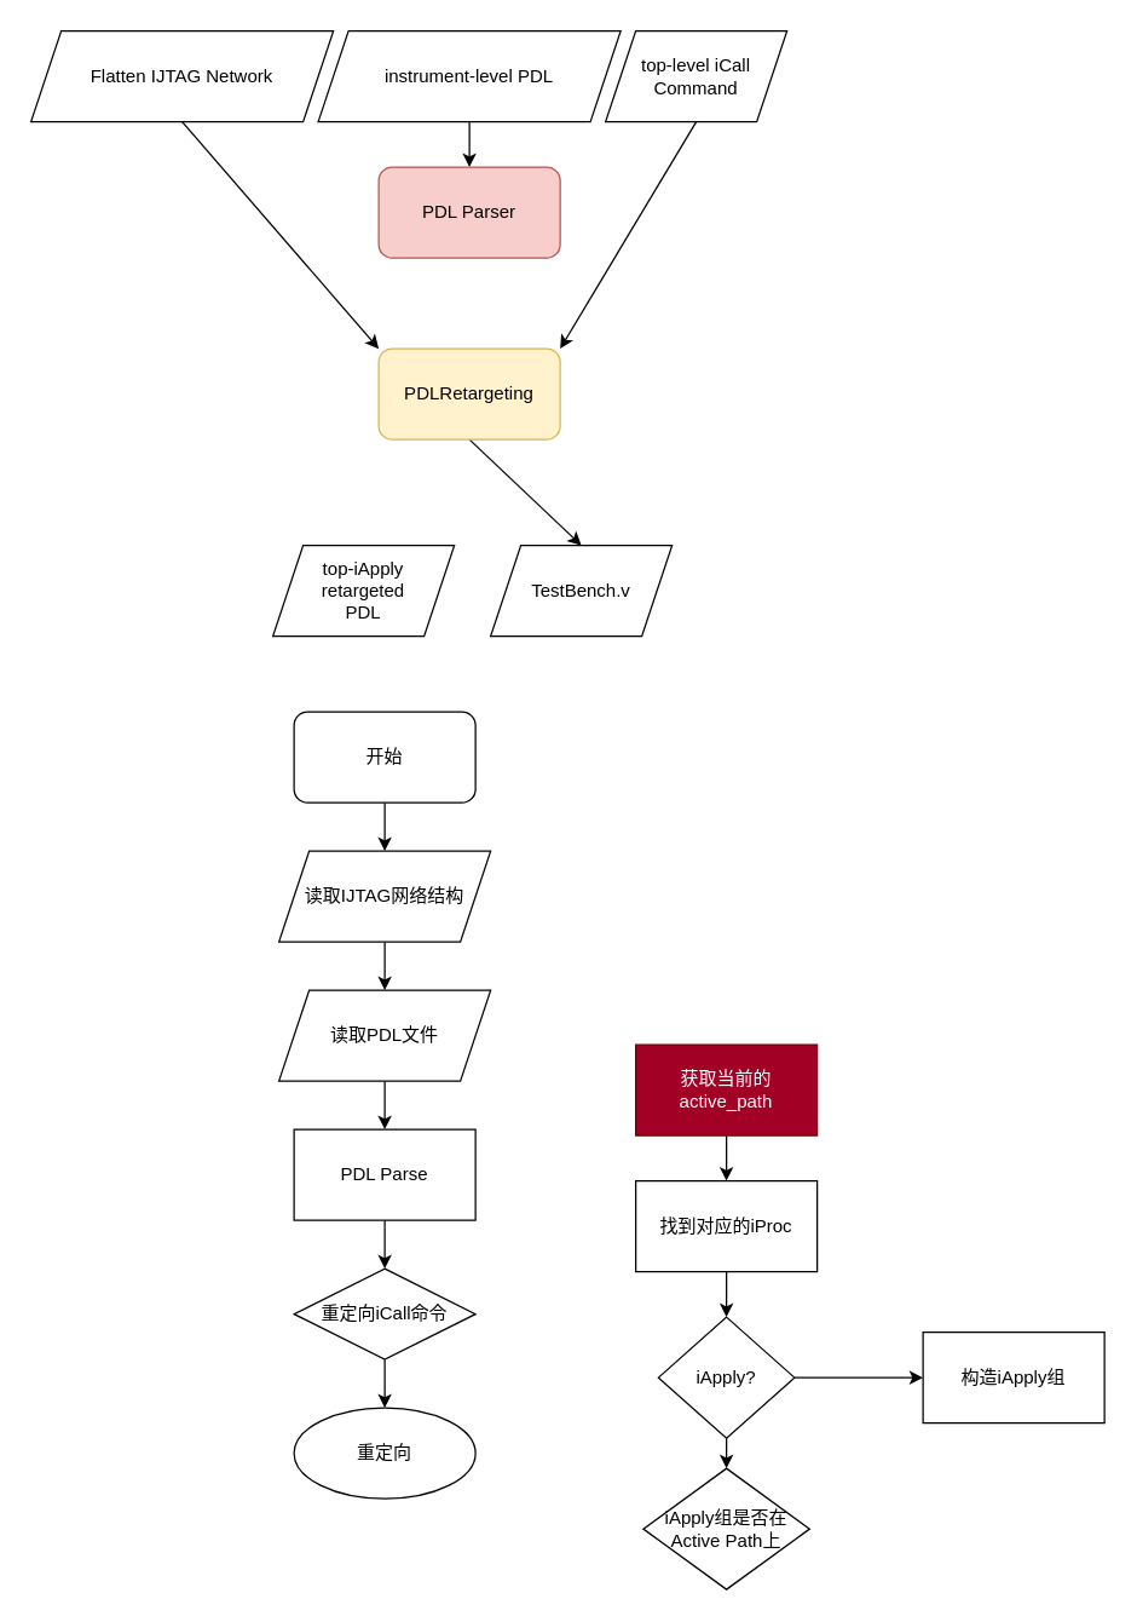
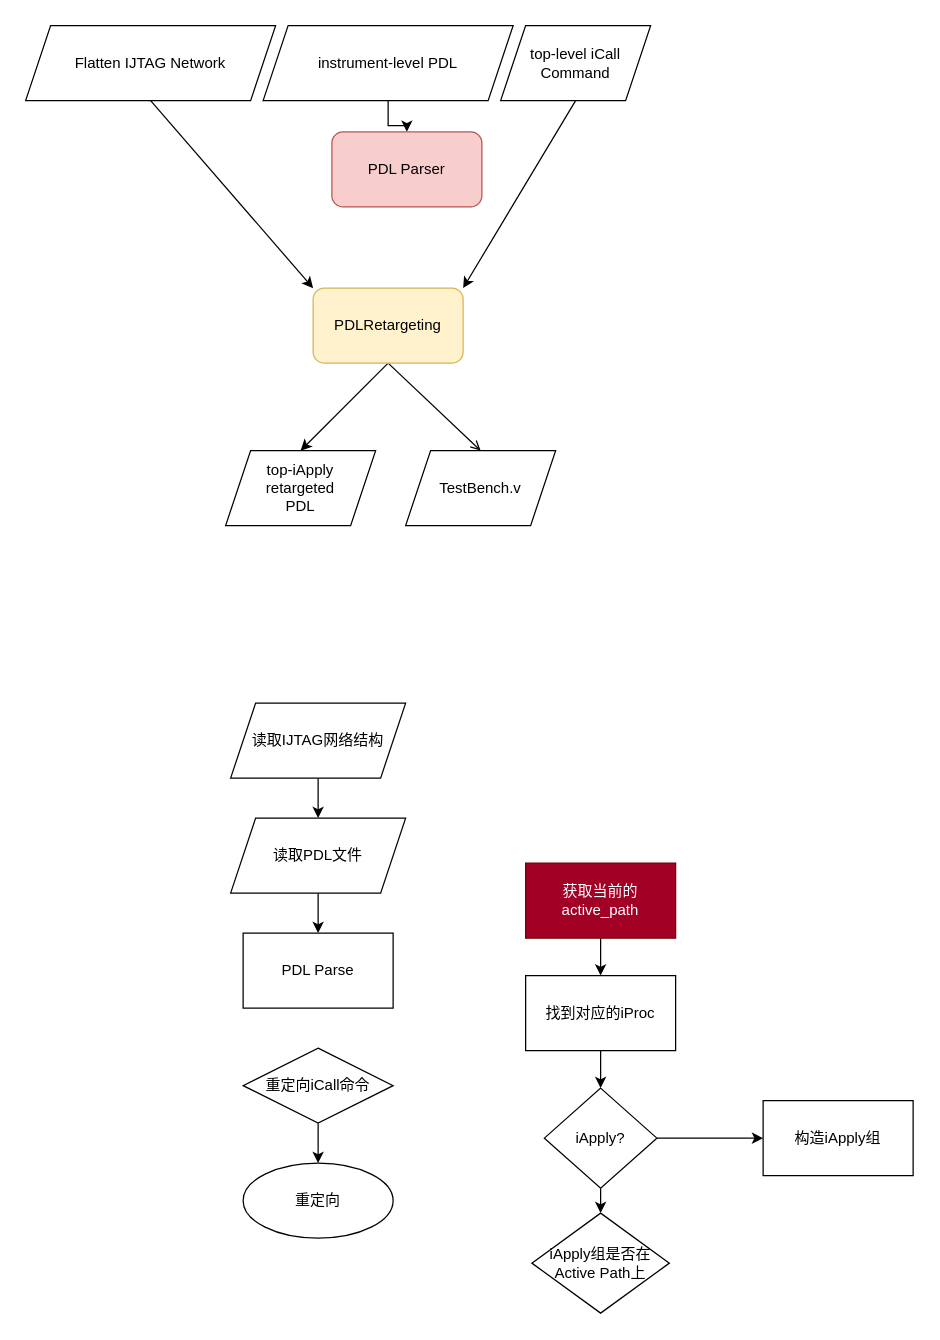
  <mxCell id="0" />
  <mxCell id="1" parent="0" />
  <mxCell id="2" style="rounded=0;orthogonalLoop=1;jettySize=auto;html=1;exitX=0.5;exitY=1;exitDx=0;exitDy=0;entryX=0;entryY=0;entryDx=0;entryDy=0;" edge="1" parent="1" source="3" target="9"><mxGeometry relative="1" as="geometry" /></mxCell>
  <mxCell id="3" value="Flatten IJTAG Network" style="shape=parallelogram;perimeter=parallelogramPerimeter;whiteSpace=wrap;html=1;fixedSize=1;" vertex="1" parent="1"><mxGeometry x="20" y="20" width="200" height="60" as="geometry" /></mxCell>
  <mxCell id="4" style="edgeStyle=orthogonalEdgeStyle;rounded=0;orthogonalLoop=1;jettySize=auto;html=1;exitX=0.5;exitY=1;exitDx=0;exitDy=0;" edge="1" parent="1" source="5" target="6"><mxGeometry relative="1" as="geometry" /></mxCell>
  <mxCell id="5" value="instrument-level PDL" style="shape=parallelogram;perimeter=parallelogramPerimeter;whiteSpace=wrap;html=1;fixedSize=1;" vertex="1" parent="1"><mxGeometry x="210" y="20" width="200" height="60" as="geometry" /></mxCell>
- <mxCell id="6" value="PDL Parser" style="rounded=1;whiteSpace=wrap;html=1;fillColor=#f8cecc;strokeColor=#b85450;" vertex="1" parent="1"><mxGeometry x="250" y="110" width="120" height="60" as="geometry" /></mxCell>
- <mxCell id="8" style="edgeStyle=none;rounded=0;orthogonalLoop=1;jettySize=auto;html=1;exitX=0.5;exitY=1;exitDx=0;exitDy=0;entryX=0.5;entryY=0;entryDx=0;entryDy=0;" edge="1" parent="1" source="9" target="13"><mxGeometry relative="1" as="geometry" /></mxCell>
+ <mxCell id="6" value="PDL Parser" style="rounded=1;whiteSpace=wrap;html=1;fillColor=#f8cecc;strokeColor=#b85450;" vertex="1" parent="1"><mxGeometry x="265" y="105" width="120" height="60" as="geometry" /></mxCell>
+ <mxCell id="7" style="edgeStyle=none;rounded=0;orthogonalLoop=1;jettySize=auto;html=1;exitX=0.5;exitY=1;exitDx=0;exitDy=0;entryX=0.5;entryY=0;entryDx=0;entryDy=0;" edge="1" parent="1" source="9" target="12"><mxGeometry relative="1" as="geometry"><mxPoint x="230" y="340" as="targetPoint" /></mxGeometry></mxCell>
+ <mxCell id="8" style="edgeStyle=none;rounded=0;orthogonalLoop=1;jettySize=auto;html=1;exitX=0.5;exitY=1;exitDx=0;exitDy=0;entryX=0.5;entryY=0;entryDx=0;entryDy=0;endArrow=open;" edge="1" parent="1" source="9" target="13"><mxGeometry relative="1" as="geometry" /></mxCell>
  <mxCell id="9" value="PDLRetargeting" style="rounded=1;whiteSpace=wrap;html=1;fillColor=#fff2cc;strokeColor=#d6b656;" vertex="1" parent="1"><mxGeometry x="250" y="230" width="120" height="60" as="geometry" /></mxCell>
  <mxCell id="10" style="edgeStyle=none;rounded=0;orthogonalLoop=1;jettySize=auto;html=1;exitX=0.5;exitY=1;exitDx=0;exitDy=0;entryX=1;entryY=0;entryDx=0;entryDy=0;" edge="1" parent="1" source="11" target="9"><mxGeometry relative="1" as="geometry" /></mxCell>
  <mxCell id="11" value="top-level iCall Command" style="shape=parallelogram;perimeter=parallelogramPerimeter;whiteSpace=wrap;html=1;fixedSize=1;" vertex="1" parent="1"><mxGeometry x="400" y="20" width="120" height="60" as="geometry" /></mxCell>
  <mxCell id="12" value="top-iApply&lt;br&gt;retargeted&lt;br&gt;PDL" style="shape=parallelogram;perimeter=parallelogramPerimeter;whiteSpace=wrap;html=1;fixedSize=1;" vertex="1" parent="1"><mxGeometry x="180" y="360" width="120" height="60" as="geometry" /></mxCell>
  <mxCell id="13" value="TestBench.v" style="shape=parallelogram;perimeter=parallelogramPerimeter;whiteSpace=wrap;html=1;fixedSize=1;" vertex="1" parent="1"><mxGeometry x="324" y="360" width="120" height="60" as="geometry" /></mxCell>
- <mxCell id="14" style="edgeStyle=none;rounded=0;orthogonalLoop=1;jettySize=auto;html=1;exitX=0.5;exitY=1;exitDx=0;exitDy=0;" edge="1" parent="1" source="15" target="17"><mxGeometry relative="1" as="geometry" /></mxCell>
- <mxCell id="15" value="开始" style="rounded=1;whiteSpace=wrap;html=1;" vertex="1" parent="1"><mxGeometry x="194" y="470" width="120" height="60" as="geometry" /></mxCell>
  <mxCell id="16" style="edgeStyle=none;rounded=0;orthogonalLoop=1;jettySize=auto;html=1;exitX=0.5;exitY=1;exitDx=0;exitDy=0;" edge="1" parent="1" source="17" target="19"><mxGeometry relative="1" as="geometry" /></mxCell>
  <mxCell id="17" value="读取IJTAG网络结构" style="shape=parallelogram;perimeter=parallelogramPerimeter;whiteSpace=wrap;html=1;fixedSize=1;" vertex="1" parent="1"><mxGeometry x="184" y="562" width="140" height="60" as="geometry" /></mxCell>
  <mxCell id="18" style="edgeStyle=none;rounded=0;orthogonalLoop=1;jettySize=auto;html=1;exitX=0.5;exitY=1;exitDx=0;exitDy=0;entryX=0.5;entryY=0;entryDx=0;entryDy=0;" edge="1" parent="1" source="19" target="21"><mxGeometry relative="1" as="geometry" /></mxCell>
  <mxCell id="19" value="读取PDL文件" style="shape=parallelogram;perimeter=parallelogramPerimeter;whiteSpace=wrap;html=1;fixedSize=1;" vertex="1" parent="1"><mxGeometry x="184" y="654" width="140" height="60" as="geometry" /></mxCell>
- <mxCell id="20" style="edgeStyle=none;rounded=0;orthogonalLoop=1;jettySize=auto;html=1;exitX=0.5;exitY=1;exitDx=0;exitDy=0;" edge="1" parent="1" source="21" target="23"><mxGeometry relative="1" as="geometry" /></mxCell>
  <mxCell id="21" value="PDL Parse" style="rounded=0;whiteSpace=wrap;html=1;" vertex="1" parent="1"><mxGeometry x="194" y="746" width="120" height="60" as="geometry" /></mxCell>
  <mxCell id="22" style="edgeStyle=none;rounded=0;orthogonalLoop=1;jettySize=auto;html=1;exitX=0.5;exitY=1;exitDx=0;exitDy=0;" edge="1" parent="1" source="23" target="24"><mxGeometry relative="1" as="geometry"><mxPoint x="254" y="940" as="targetPoint" /></mxGeometry></mxCell>
  <mxCell id="23" value="重定向iCall命令" style="rhombus;whiteSpace=wrap;html=1;" vertex="1" parent="1"><mxGeometry x="194" y="838" width="120" height="60" as="geometry" /></mxCell>
  <mxCell id="24" value="重定向" style="ellipse;whiteSpace=wrap;html=1;" vertex="1" parent="1"><mxGeometry x="194" y="930" width="120" height="60" as="geometry" /></mxCell>
  <mxCell id="25" style="edgeStyle=none;rounded=0;orthogonalLoop=1;jettySize=auto;html=1;exitX=0.5;exitY=1;exitDx=0;exitDy=0;" edge="1" parent="1" source="26" target="28"><mxGeometry relative="1" as="geometry" /></mxCell>
  <mxCell id="26" value="获取当前的active_path" style="rounded=0;whiteSpace=wrap;html=1;fillColor=#a20025;fontColor=#ffffff;strokeColor=#6F0000;" vertex="1" parent="1"><mxGeometry x="420" y="690" width="120" height="60" as="geometry" /></mxCell>
  <mxCell id="27" style="edgeStyle=none;rounded=0;orthogonalLoop=1;jettySize=auto;html=1;exitX=0.5;exitY=1;exitDx=0;exitDy=0;entryX=0.5;entryY=0;entryDx=0;entryDy=0;" edge="1" parent="1" source="28" target="31"><mxGeometry relative="1" as="geometry"><mxPoint x="480" y="880" as="targetPoint" /></mxGeometry></mxCell>
  <mxCell id="28" value="找到对应的iProc" style="rounded=0;whiteSpace=wrap;html=1;" vertex="1" parent="1"><mxGeometry x="420" y="780" width="120" height="60" as="geometry" /></mxCell>
  <mxCell id="29" style="edgeStyle=none;rounded=0;orthogonalLoop=1;jettySize=auto;html=1;exitX=1;exitY=0.5;exitDx=0;exitDy=0;" edge="1" parent="1" source="31" target="32"><mxGeometry relative="1" as="geometry"><mxPoint x="600" y="910" as="targetPoint" /></mxGeometry></mxCell>
  <mxCell id="30" style="edgeStyle=none;rounded=0;orthogonalLoop=1;jettySize=auto;html=1;exitX=0.5;exitY=1;exitDx=0;exitDy=0;" edge="1" parent="1" source="31"><mxGeometry relative="1" as="geometry"><mxPoint x="480" y="970" as="targetPoint" /></mxGeometry></mxCell>
  <mxCell id="31" value="iApply?" style="rhombus;whiteSpace=wrap;html=1;" vertex="1" parent="1"><mxGeometry x="435" y="870" width="90" height="80" as="geometry" /></mxCell>
  <mxCell id="32" value="构造iApply组" style="rounded=0;whiteSpace=wrap;html=1;" vertex="1" parent="1"><mxGeometry x="610" y="880" width="120" height="60" as="geometry" /></mxCell>
  <mxCell id="33" value="iApply组是否在Active Path上" style="rhombus;whiteSpace=wrap;html=1;" vertex="1" parent="1"><mxGeometry x="425" y="970" width="110" height="80" as="geometry" /></mxCell>
